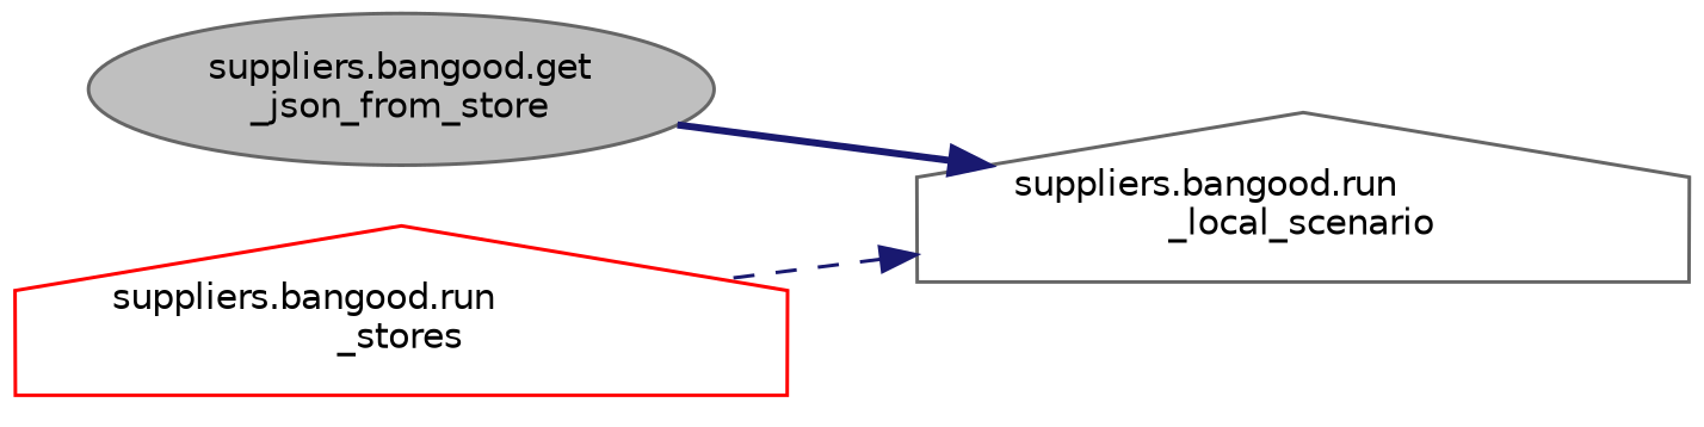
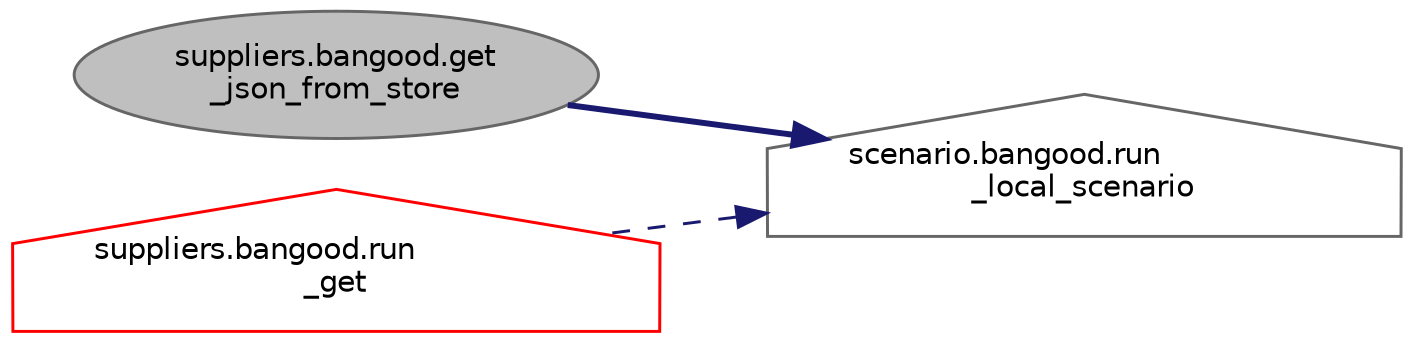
  digraph {
    rankdir=RL
    node [color=gray40 fillcolor=white fontname=Helvetica fontsize=10 shape=house style=filled]
    edge [color=midnightblue dir=back fontname=Helvetica fontsize=10 labelfontname=Helvetica labelfontsize=10]
    n1 [fillcolor=grey75 fontcolor=black height=0.2 label="suppliers.bangood.get\l_json_from_store" shape=ellipse width=0.4]
-   n2 [height=0.2 label="suppliers.bangood.run\l_local_scenario" width=0.4]
-   n3 [color=red height=0.2 label="suppliers.bangood.run\l_stores" width=0.4]
+   n2 [height=0.2 label="scenario.bangood.run\l_local_scenario" width=0.4]
+   n3 [color=red height=0.2 label="suppliers.bangood.run\l_get" width=0.4]
    n2 -> n1 [style=bold]
    n2 -> n3 [style=dashed]
  }
